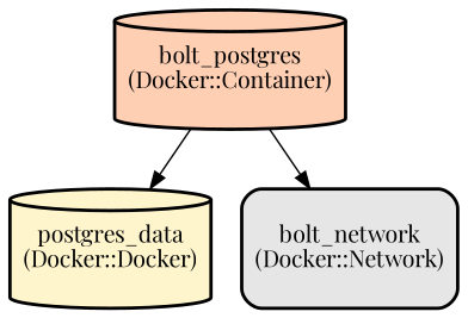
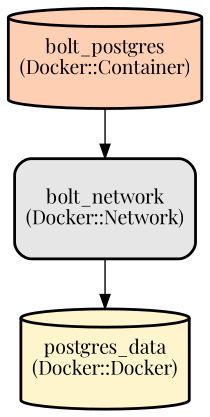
  digraph {
    fontname="Playfair Display"
    node [color=black fontname="Playfair Display" shape=cylinder style="filled,bold,rounded"]
    edge [fontname="Playfair Display"]
    n1 [fillcolor="#FFCFB3" height=1 label="bolt_postgres\n(Docker::Container)"]
    n2 [fillcolor="#FFF5CD" height=1 label="postgres_data\n(Docker::Docker)"]
    n3 [fillcolor="#E6E6E6" height=1 label="bolt_network\n(Docker::Network)" shape=rectangle]
-   n1 -> n2
+   n3 -> n2
    n1 -> n3
  }
